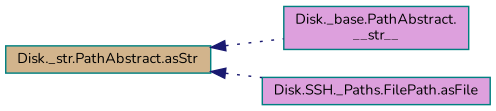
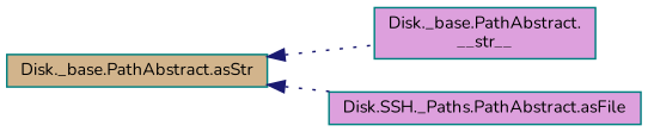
  digraph {
    fontname=Nunito
    rankdir=LR
    node [color=teal fillcolor=plum fontname=Nunito fontsize=10 shape=record style=filled]
    edge [color=midnightblue dir=back fontname=Nunito fontsize=10 labelfontname=Helvetica labelfontsize=10 style=dotted]
-   n1 [fillcolor=tan fontcolor=black height=0.2 label="Disk._str.PathAbstract.asStr" width=0.4]
+   n1 [fillcolor=tan fontcolor=black height=0.2 label="Disk._base.PathAbstract.asStr" width=0.4]
    n2 [height=0.2 label="Disk._base.PathAbstract.\l__str__" width=0.4]
-   n3 [height=0.2 label="Disk.SSH._Paths.FilePath.asFile" width=0.4]
+   n3 [height=0.2 label="Disk.SSH._Paths.PathAbstract.asFile" width=0.4]
    n1 -> n2
    n1 -> n3
  }
